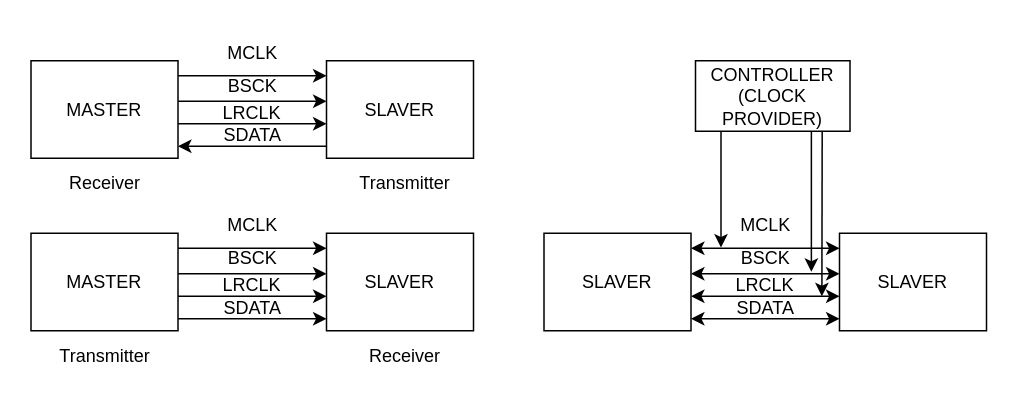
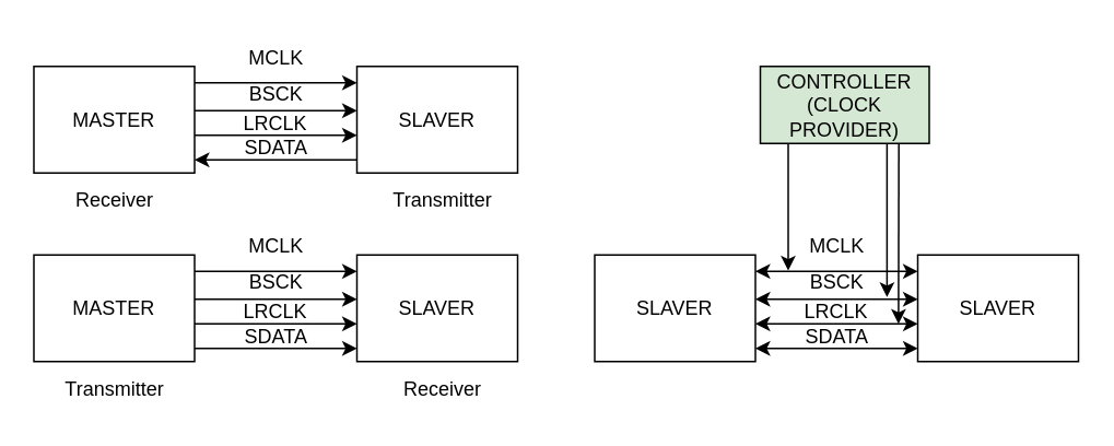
  <mxCell id="0" />
  <mxCell id="1" parent="0" />
  <mxCell id="2" value="LRCLK" style="text;html=1;align=center;verticalAlign=middle;whiteSpace=wrap;rounded=0;" vertex="1" parent="1"><mxGeometry x="464" y="182" width="91" height="15" as="geometry" /></mxCell>
  <mxCell id="3" value="BSCK" style="text;html=1;align=center;verticalAlign=middle;whiteSpace=wrap;rounded=0;" vertex="1" parent="1"><mxGeometry x="479.5" y="157" width="60" height="30" as="geometry" /></mxCell>
  <mxCell id="4" value="MCLK" style="text;html=1;align=center;verticalAlign=middle;whiteSpace=wrap;rounded=0;" vertex="1" parent="1"><mxGeometry x="479.5" y="135" width="60" height="30" as="geometry" /></mxCell>
  <mxCell id="5" value="MASTER" style="rounded=0;whiteSpace=wrap;html=1;" parent="1" vertex="1"><mxGeometry x="20" y="40" width="98" height="65" as="geometry" /></mxCell>
  <mxCell id="6" value="" style="endArrow=classic;html=1;rounded=0;exitX=1;exitY=0.5;exitDx=0;exitDy=0;entryX=0;entryY=0.5;entryDx=0;entryDy=0;" parent="1" edge="1"><mxGeometry width="50" height="50" relative="1" as="geometry"><mxPoint x="118" y="67" as="sourcePoint" /><mxPoint x="217" y="67" as="targetPoint" /></mxGeometry></mxCell>
  <mxCell id="7" value="LRCLK" style="text;html=1;align=center;verticalAlign=middle;whiteSpace=wrap;rounded=0;" parent="1" vertex="1"><mxGeometry x="122" y="67" width="91" height="15" as="geometry" /></mxCell>
  <mxCell id="8" value="" style="endArrow=classic;html=1;rounded=0;exitX=1;exitY=0.5;exitDx=0;exitDy=0;entryX=0;entryY=0.5;entryDx=0;entryDy=0;" parent="1" edge="1"><mxGeometry width="50" height="50" relative="1" as="geometry"><mxPoint x="118" y="50" as="sourcePoint" /><mxPoint x="217" y="50" as="targetPoint" /></mxGeometry></mxCell>
  <mxCell id="9" value="" style="endArrow=classic;html=1;rounded=0;exitX=1;exitY=0.5;exitDx=0;exitDy=0;entryX=0;entryY=0.5;entryDx=0;entryDy=0;" parent="1" edge="1"><mxGeometry width="50" height="50" relative="1" as="geometry"><mxPoint x="118" y="82" as="sourcePoint" /><mxPoint x="217" y="82" as="targetPoint" /></mxGeometry></mxCell>
  <mxCell id="10" value="SLAVER" style="rounded=0;whiteSpace=wrap;html=1;" parent="1" vertex="1"><mxGeometry x="217" y="40" width="98" height="65" as="geometry" /></mxCell>
- <mxCell id="11" value="CONTROLLER&lt;div&gt;(CLOCK PROVIDER)&lt;/div&gt;" style="rounded=0;whiteSpace=wrap;html=1;" parent="1" vertex="1"><mxGeometry x="463" y="40" width="103" height="47" as="geometry" /></mxCell>
+ <mxCell id="11" value="CONTROLLER&lt;div&gt;(CLOCK PROVIDER)&lt;/div&gt;" style="rounded=0;whiteSpace=wrap;html=1;fillColor=#d5e8d4;" parent="1" vertex="1"><mxGeometry x="463" y="40" width="103" height="47" as="geometry" /></mxCell>
  <mxCell id="12" value="" style="endArrow=classic;html=1;rounded=0;exitX=0.165;exitY=1;exitDx=0;exitDy=0;exitPerimeter=0;" parent="1" edge="1" source="11"><mxGeometry width="50" height="50" relative="1" as="geometry"><mxPoint x="480" y="113.5" as="sourcePoint" /><mxPoint x="480" y="164.5" as="targetPoint" /></mxGeometry></mxCell>
  <mxCell id="13" value="" style="endArrow=none;html=1;rounded=0;entryX=0.75;entryY=1;entryDx=0;entryDy=0;exitX=0.849;exitY=0.911;exitDx=0;exitDy=0;exitPerimeter=0;endFill=0;startArrow=classic;startFill=1;" parent="1" target="11" edge="1"><mxGeometry width="50" height="50" relative="1" as="geometry"><mxPoint x="540.259" y="180.665" as="sourcePoint" /><mxPoint x="792" y="112.5" as="targetPoint" /></mxGeometry></mxCell>
  <mxCell id="14" value="BSCK" style="text;html=1;align=center;verticalAlign=middle;whiteSpace=wrap;rounded=0;" parent="1" vertex="1"><mxGeometry x="137.5" y="42" width="60" height="30" as="geometry" /></mxCell>
  <mxCell id="15" value="" style="endArrow=classic;html=1;rounded=0;exitX=1;exitY=0.5;exitDx=0;exitDy=0;entryX=0;entryY=0.5;entryDx=0;entryDy=0;" parent="1" edge="1"><mxGeometry width="50" height="50" relative="1" as="geometry"><mxPoint x="217" y="97" as="sourcePoint" /><mxPoint x="118" y="97" as="targetPoint" /><Array as="points"><mxPoint x="167" y="97" /></Array></mxGeometry></mxCell>
  <mxCell id="16" value="SDATA" style="text;html=1;align=center;verticalAlign=middle;whiteSpace=wrap;rounded=0;" vertex="1" parent="1"><mxGeometry x="135.5" y="82" width="64" height="15" as="geometry" /></mxCell>
  <mxCell id="17" value="MCLK" style="text;html=1;align=center;verticalAlign=middle;whiteSpace=wrap;rounded=0;" vertex="1" parent="1"><mxGeometry x="137.5" y="20" width="60" height="30" as="geometry" /></mxCell>
  <mxCell id="18" value="MASTER" style="rounded=0;whiteSpace=wrap;html=1;" vertex="1" parent="1"><mxGeometry x="20" y="155" width="98" height="65" as="geometry" /></mxCell>
  <mxCell id="19" value="" style="endArrow=classic;html=1;rounded=0;exitX=1;exitY=0.5;exitDx=0;exitDy=0;entryX=0;entryY=0.5;entryDx=0;entryDy=0;" edge="1" parent="1"><mxGeometry width="50" height="50" relative="1" as="geometry"><mxPoint x="118" y="182" as="sourcePoint" /><mxPoint x="217" y="182" as="targetPoint" /></mxGeometry></mxCell>
  <mxCell id="20" value="LRCLK" style="text;html=1;align=center;verticalAlign=middle;whiteSpace=wrap;rounded=0;" vertex="1" parent="1"><mxGeometry x="122" y="182" width="91" height="15" as="geometry" /></mxCell>
  <mxCell id="21" value="" style="endArrow=classic;html=1;rounded=0;exitX=1;exitY=0.5;exitDx=0;exitDy=0;entryX=0;entryY=0.5;entryDx=0;entryDy=0;" edge="1" parent="1"><mxGeometry width="50" height="50" relative="1" as="geometry"><mxPoint x="118" y="165" as="sourcePoint" /><mxPoint x="217" y="165" as="targetPoint" /></mxGeometry></mxCell>
  <mxCell id="22" value="" style="endArrow=classic;html=1;rounded=0;exitX=1;exitY=0.5;exitDx=0;exitDy=0;entryX=0;entryY=0.5;entryDx=0;entryDy=0;" edge="1" parent="1"><mxGeometry width="50" height="50" relative="1" as="geometry"><mxPoint x="118" y="197" as="sourcePoint" /><mxPoint x="217" y="197" as="targetPoint" /></mxGeometry></mxCell>
  <mxCell id="23" value="SLAVER" style="rounded=0;whiteSpace=wrap;html=1;" vertex="1" parent="1"><mxGeometry x="217" y="155" width="98" height="65" as="geometry" /></mxCell>
  <mxCell id="24" value="BSCK" style="text;html=1;align=center;verticalAlign=middle;whiteSpace=wrap;rounded=0;" vertex="1" parent="1"><mxGeometry x="137.5" y="157" width="60" height="30" as="geometry" /></mxCell>
  <mxCell id="25" value="" style="endArrow=none;html=1;rounded=0;exitX=1;exitY=0.5;exitDx=0;exitDy=0;entryX=0;entryY=0.5;entryDx=0;entryDy=0;startArrow=classic;startFill=1;endFill=0;" edge="1" parent="1"><mxGeometry width="50" height="50" relative="1" as="geometry"><mxPoint x="217" y="212" as="sourcePoint" /><mxPoint x="118" y="212" as="targetPoint" /><Array as="points"><mxPoint x="167" y="212" /></Array></mxGeometry></mxCell>
  <mxCell id="26" value="SDATA" style="text;html=1;align=center;verticalAlign=middle;whiteSpace=wrap;rounded=0;" vertex="1" parent="1"><mxGeometry x="135.5" y="197" width="64" height="15" as="geometry" /></mxCell>
  <mxCell id="27" value="MCLK" style="text;html=1;align=center;verticalAlign=middle;whiteSpace=wrap;rounded=0;" vertex="1" parent="1"><mxGeometry x="137.5" y="135" width="60" height="30" as="geometry" /></mxCell>
  <mxCell id="28" value="SLAVER" style="rounded=0;whiteSpace=wrap;html=1;" vertex="1" parent="1"><mxGeometry x="362" y="155" width="98" height="65" as="geometry" /></mxCell>
  <mxCell id="29" value="" style="endArrow=classic;html=1;rounded=0;exitX=1;exitY=0.5;exitDx=0;exitDy=0;entryX=0;entryY=0.5;entryDx=0;entryDy=0;startArrow=classic;startFill=1;" edge="1" parent="1"><mxGeometry width="50" height="50" relative="1" as="geometry"><mxPoint x="460" y="182" as="sourcePoint" /><mxPoint x="559" y="182" as="targetPoint" /></mxGeometry></mxCell>
  <mxCell id="30" value="" style="endArrow=classic;html=1;rounded=0;exitX=1;exitY=0.5;exitDx=0;exitDy=0;entryX=0;entryY=0.5;entryDx=0;entryDy=0;startArrow=classic;startFill=1;" edge="1" parent="1"><mxGeometry width="50" height="50" relative="1" as="geometry"><mxPoint x="460" y="165" as="sourcePoint" /><mxPoint x="559" y="165" as="targetPoint" /></mxGeometry></mxCell>
  <mxCell id="31" value="" style="endArrow=classic;html=1;rounded=0;exitX=1;exitY=0.5;exitDx=0;exitDy=0;entryX=0;entryY=0.5;entryDx=0;entryDy=0;startArrow=classic;startFill=1;" edge="1" parent="1"><mxGeometry width="50" height="50" relative="1" as="geometry"><mxPoint x="460" y="197" as="sourcePoint" /><mxPoint x="559" y="197" as="targetPoint" /></mxGeometry></mxCell>
  <mxCell id="32" value="SLAVER" style="rounded=0;whiteSpace=wrap;html=1;" vertex="1" parent="1"><mxGeometry x="559" y="155" width="98" height="65" as="geometry" /></mxCell>
  <mxCell id="33" value="" style="endArrow=classic;html=1;rounded=0;exitX=1;exitY=0.5;exitDx=0;exitDy=0;entryX=0;entryY=0.5;entryDx=0;entryDy=0;startArrow=classic;startFill=1;endFill=1;" edge="1" parent="1"><mxGeometry width="50" height="50" relative="1" as="geometry"><mxPoint x="559" y="212" as="sourcePoint" /><mxPoint x="460" y="212" as="targetPoint" /><Array as="points"><mxPoint x="509" y="212" /></Array></mxGeometry></mxCell>
  <mxCell id="34" value="SDATA" style="text;html=1;align=center;verticalAlign=middle;whiteSpace=wrap;rounded=0;" vertex="1" parent="1"><mxGeometry x="477.5" y="197" width="64" height="15" as="geometry" /></mxCell>
  <mxCell id="35" value="" style="endArrow=none;html=1;rounded=0;exitX=0.849;exitY=0.911;exitDx=0;exitDy=0;exitPerimeter=0;endFill=0;startArrow=classic;startFill=1;entryX=0.82;entryY=1.002;entryDx=0;entryDy=0;entryPerimeter=0;" edge="1" parent="1" target="11"><mxGeometry width="50" height="50" relative="1" as="geometry"><mxPoint x="547.259" y="197.005" as="sourcePoint" /><mxPoint x="549" y="86" as="targetPoint" /></mxGeometry></mxCell>
  <mxCell id="36" value="Transmitter" style="text;html=1;align=center;verticalAlign=middle;resizable=0;points=[];autosize=1;strokeColor=none;fillColor=none;" vertex="1" parent="1"><mxGeometry x="230" y="109" width="78" height="26" as="geometry" /></mxCell>
  <mxCell id="37" value="Transmitter" style="text;html=1;align=center;verticalAlign=middle;resizable=0;points=[];autosize=1;strokeColor=none;fillColor=none;" vertex="1" parent="1"><mxGeometry x="30" y="224" width="78" height="26" as="geometry" /></mxCell>
  <mxCell id="38" value="Receiver" style="text;html=1;align=center;verticalAlign=middle;resizable=0;points=[];autosize=1;strokeColor=none;fillColor=none;" vertex="1" parent="1"><mxGeometry x="36.5" y="109" width="65" height="26" as="geometry" /></mxCell>
  <mxCell id="39" value="Receiver" style="text;html=1;align=center;verticalAlign=middle;resizable=0;points=[];autosize=1;strokeColor=none;fillColor=none;" vertex="1" parent="1"><mxGeometry x="236.5" y="224" width="65" height="26" as="geometry" /></mxCell>
